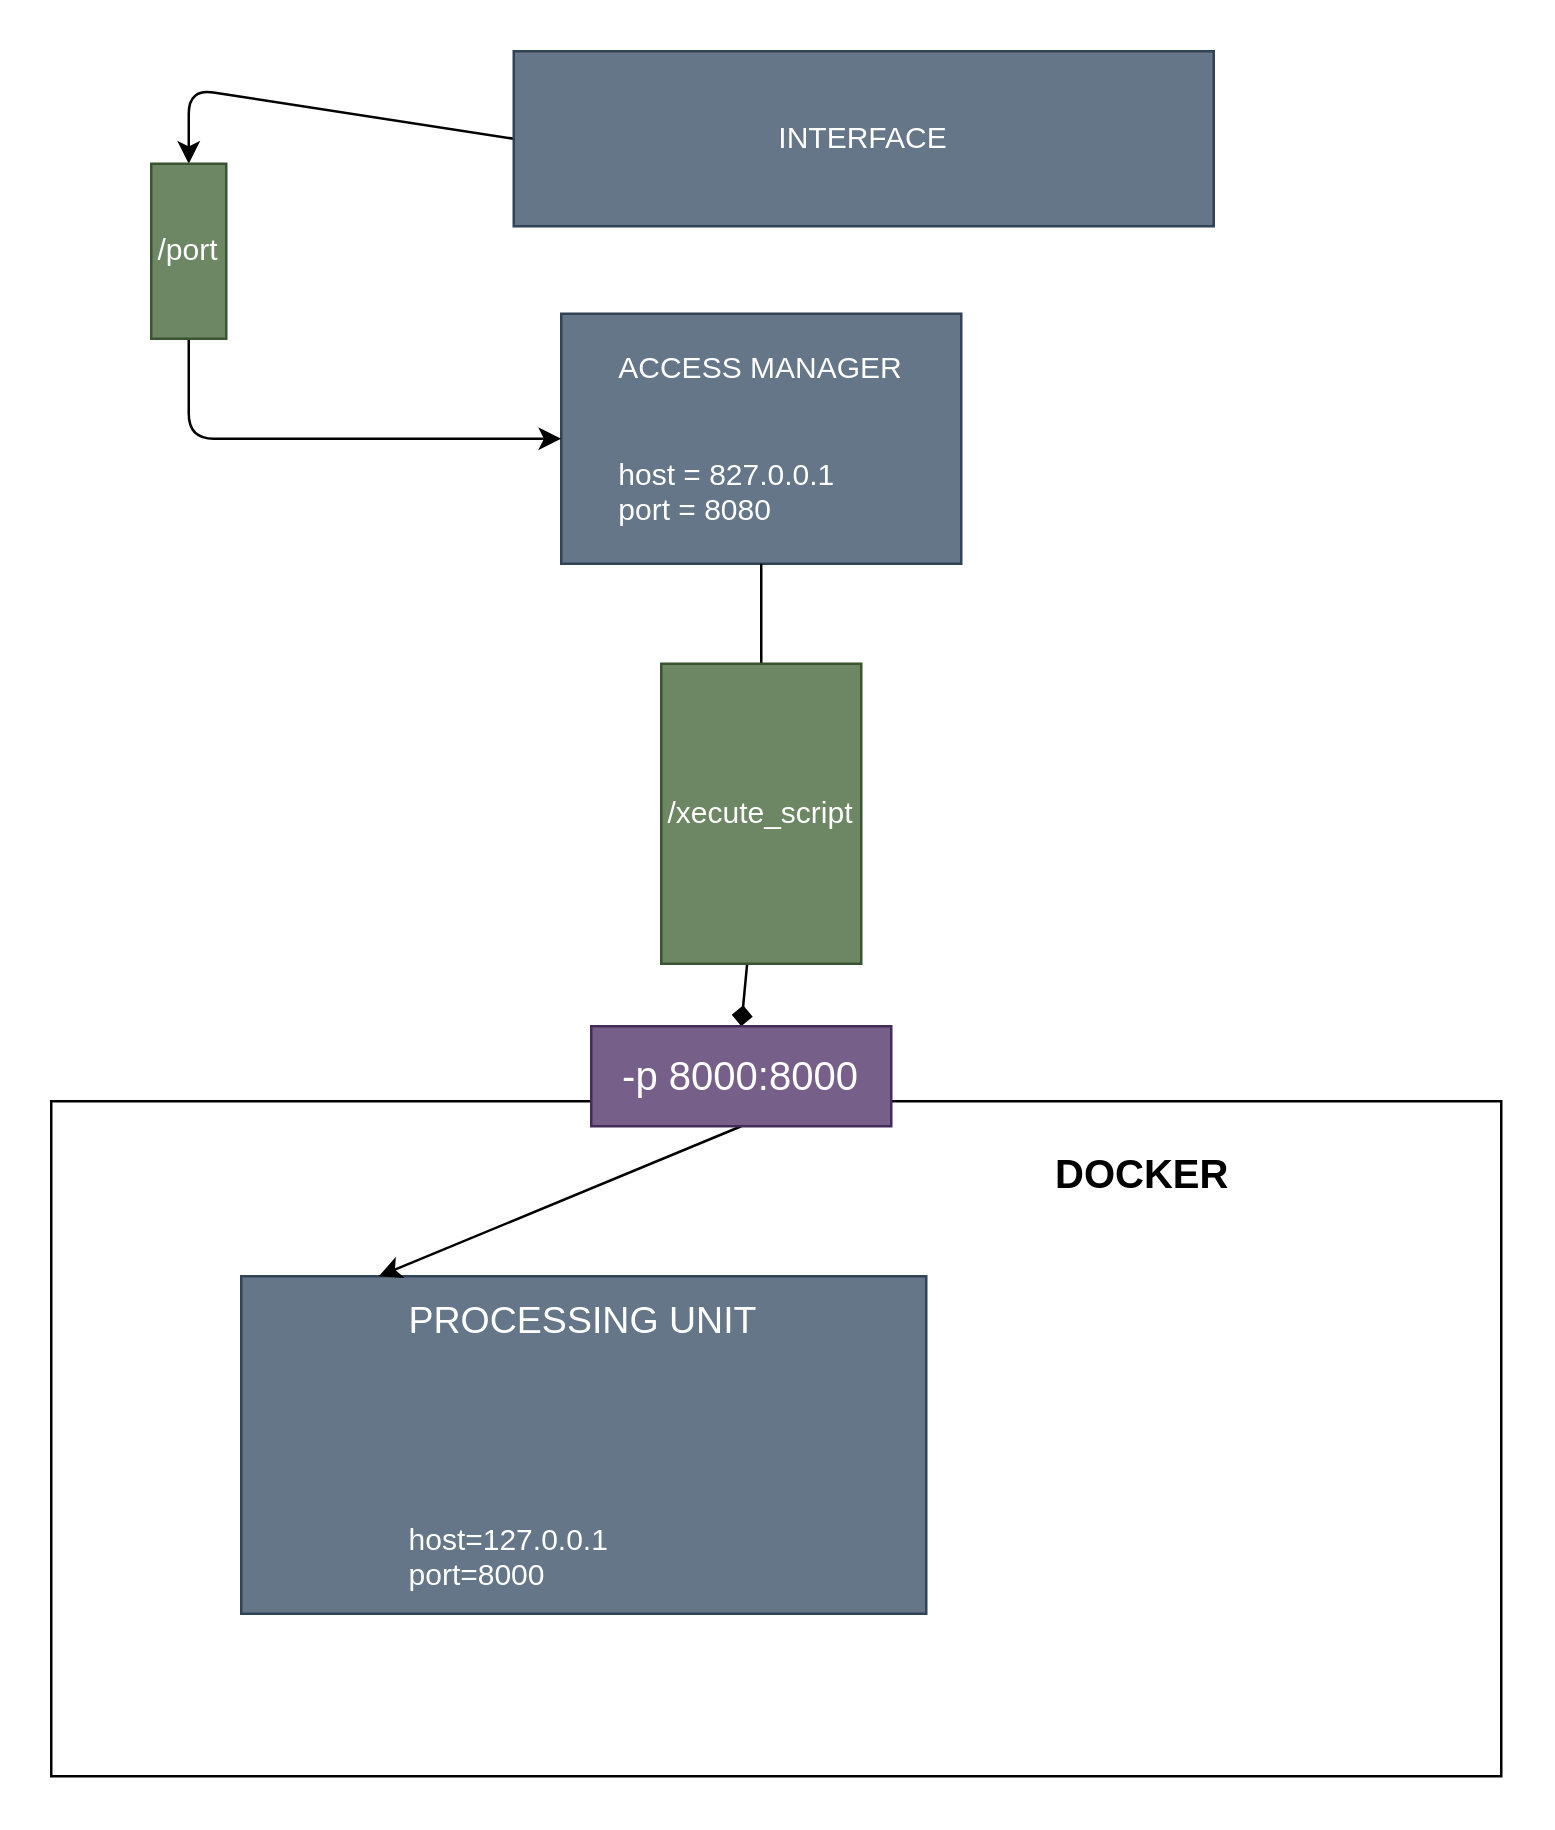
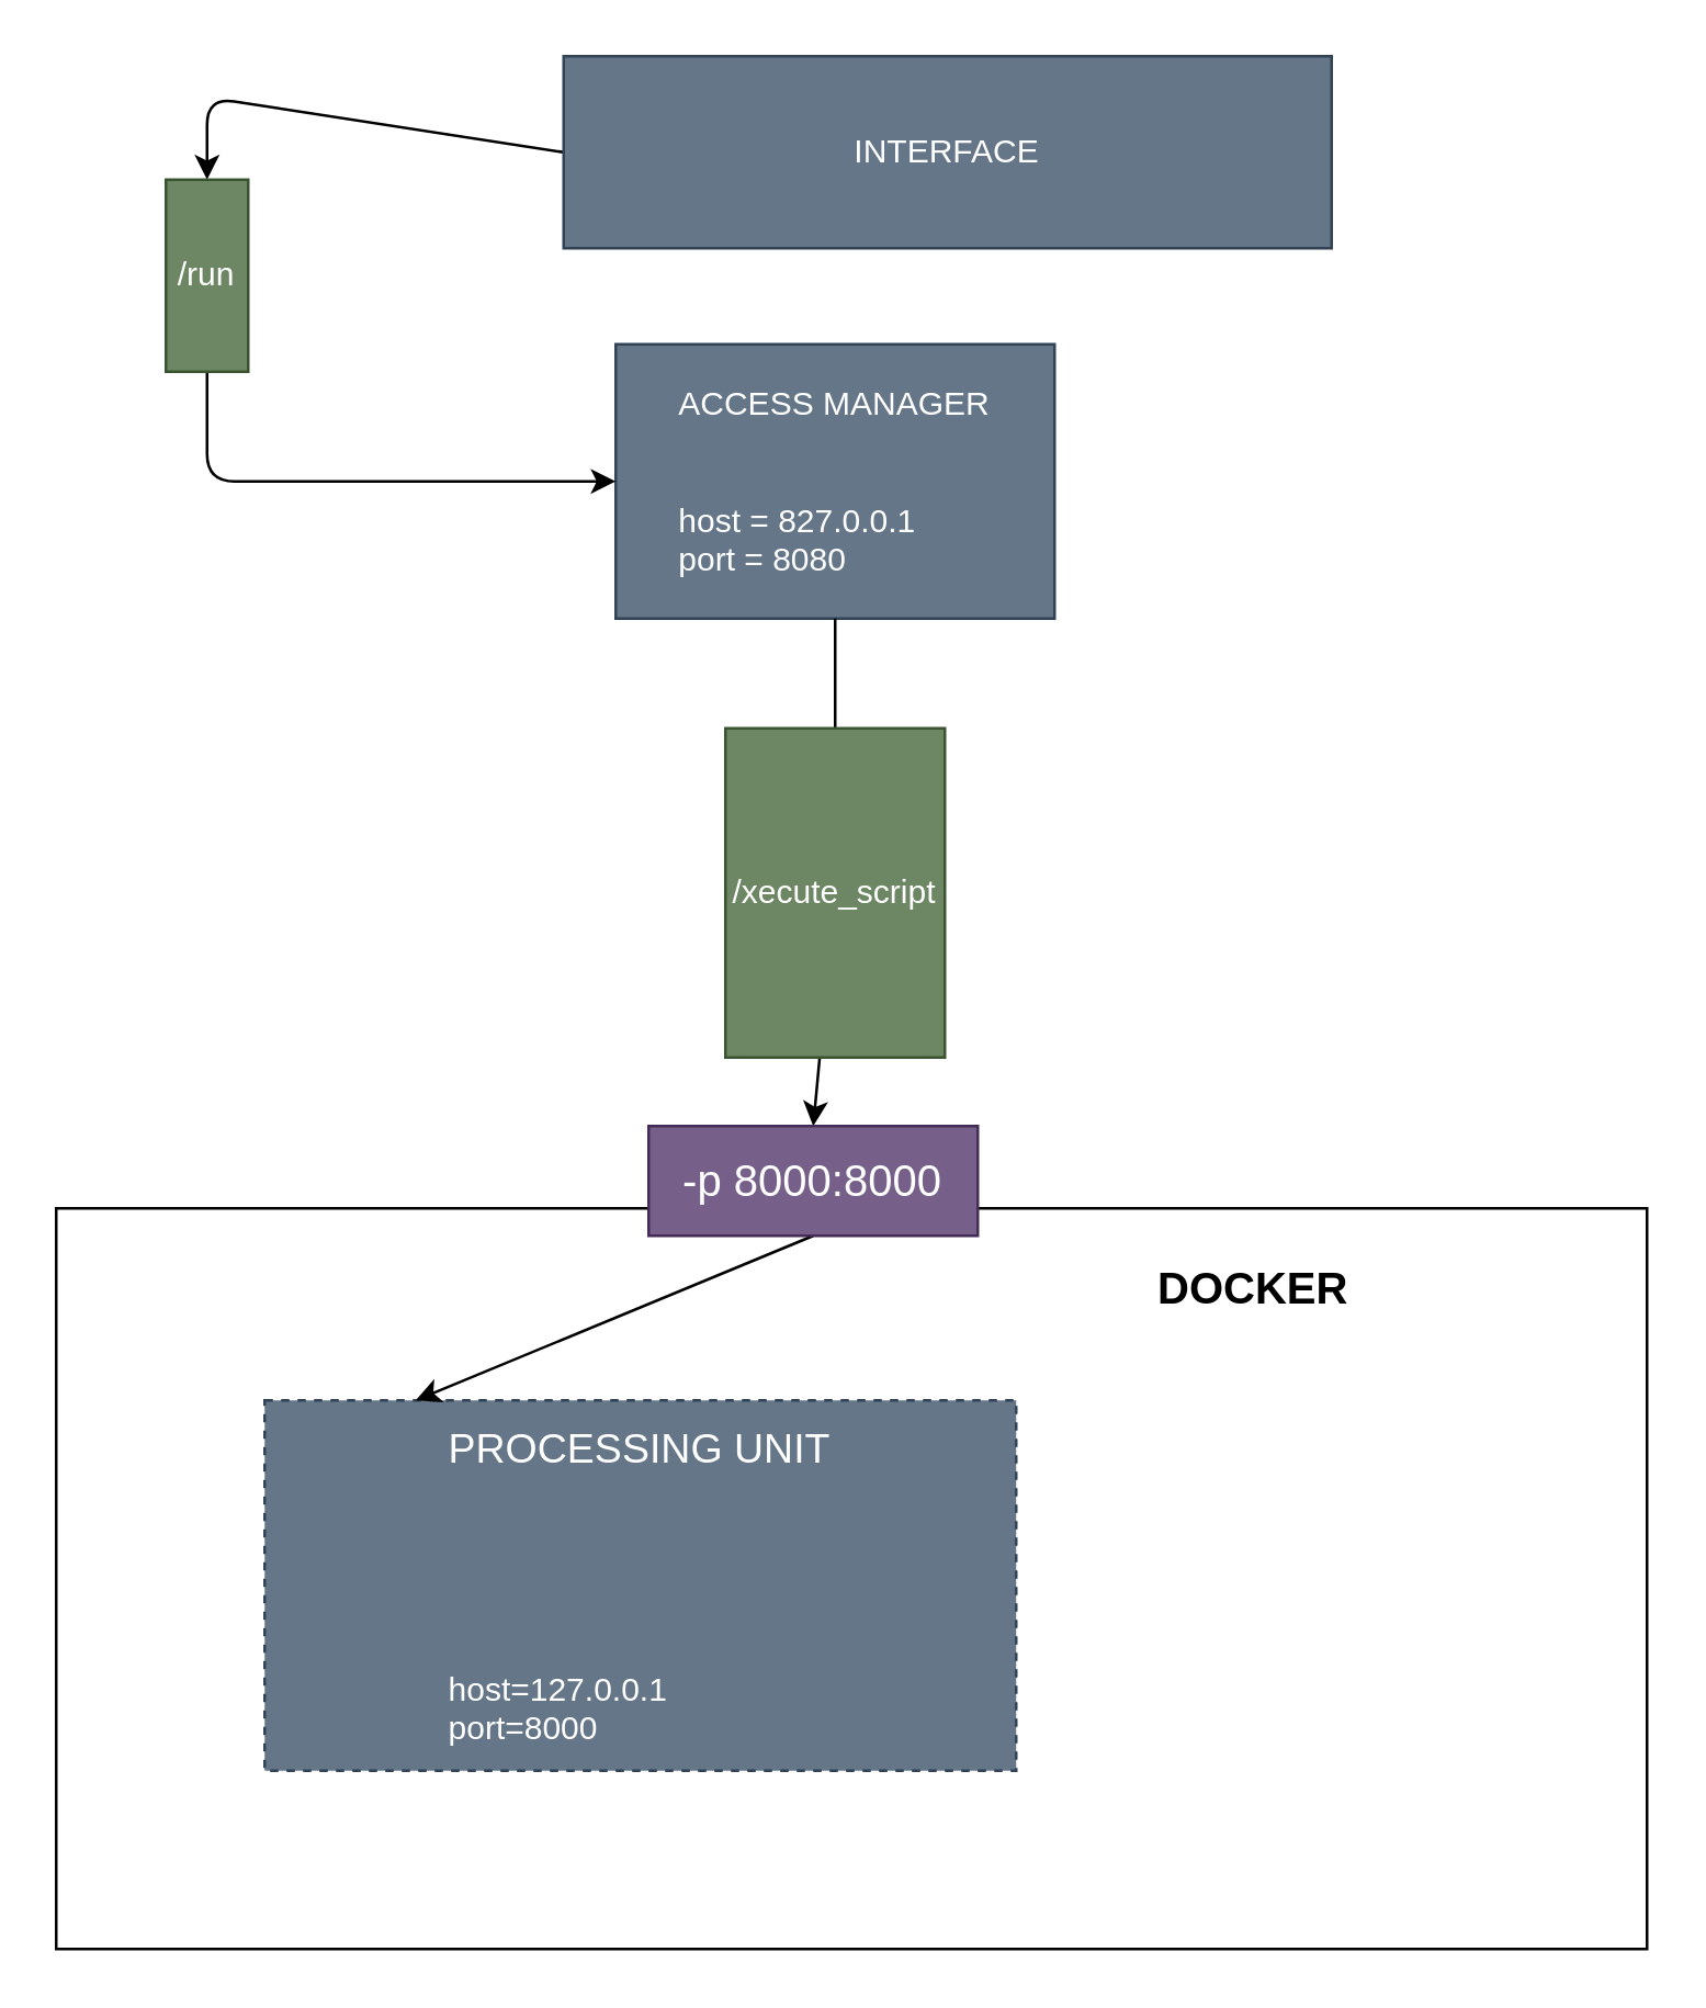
  <mxCell id="0" />
  <mxCell id="1" parent="0" />
- <mxCell id="2" style="edgeStyle=none;html=1;entryX=0.5;entryY=0;entryDx=0;entryDy=0;fontSize=16;startArrow=none;endArrow=diamond;" edge="1" parent="1" source="13" target="11"><mxGeometry relative="1" as="geometry" /></mxCell>
+ <mxCell id="2" style="edgeStyle=none;html=1;entryX=0.5;entryY=0;entryDx=0;entryDy=0;fontSize=16;startArrow=none;" edge="1" parent="1" source="13" target="11"><mxGeometry relative="1" as="geometry" /></mxCell>
  <mxCell id="3" value="ACCESS MANAGER&lt;br&gt;&lt;br&gt;&lt;br&gt;&lt;div style=&quot;text-align: justify;&quot;&gt;&lt;span style=&quot;background-color: initial;&quot;&gt;host = 827.0.0.1&lt;/span&gt;&lt;/div&gt;&lt;div style=&quot;text-align: justify;&quot;&gt;&lt;span style=&quot;background-color: initial;&quot;&gt;port = 8080&lt;/span&gt;&lt;/div&gt;" style="whiteSpace=wrap;html=1;fillColor=#647687;fontColor=#ffffff;strokeColor=#314354;" vertex="1" parent="1"><mxGeometry x="224" y="125" width="160" height="100" as="geometry" /></mxCell>
  <mxCell id="4" style="edgeStyle=none;html=1;exitX=0;exitY=0.5;exitDx=0;exitDy=0;entryX=0;entryY=0.5;entryDx=0;entryDy=0;" edge="1" parent="1" source="5" target="8"><mxGeometry relative="1" as="geometry"><Array as="points"><mxPoint x="75" y="35" /></Array></mxGeometry></mxCell>
  <mxCell id="5" value="INTERFACE" style="whiteSpace=wrap;html=1;fillColor=#647687;fontColor=#ffffff;strokeColor=#314354;" vertex="1" parent="1"><mxGeometry x="205" y="20" width="280" height="70" as="geometry" /></mxCell>
  <mxCell id="6" value="&lt;b&gt;&lt;font style=&quot;font-size: 16px;&quot;&gt;&amp;nbsp; &amp;nbsp; &amp;nbsp; &amp;nbsp; &amp;nbsp; &amp;nbsp; &amp;nbsp; &amp;nbsp; &amp;nbsp; &amp;nbsp; &amp;nbsp; &amp;nbsp; &amp;nbsp; &amp;nbsp; &amp;nbsp; &amp;nbsp; &amp;nbsp; &amp;nbsp; &amp;nbsp; &amp;nbsp; &amp;nbsp; &amp;nbsp; &amp;nbsp; &amp;nbsp; &amp;nbsp; &amp;nbsp; &amp;nbsp; &amp;nbsp; &amp;nbsp; &amp;nbsp; &amp;nbsp; &amp;nbsp; &amp;nbsp; DOCKER&lt;br&gt;&lt;br&gt;&lt;br&gt;&lt;br&gt;&lt;br&gt;&lt;br&gt;&lt;br&gt;&lt;br&gt;&lt;br&gt;&lt;br&gt;&lt;br&gt;&lt;br&gt;&lt;/font&gt;&lt;/b&gt;" style="whiteSpace=wrap;html=1;" vertex="1" parent="1"><mxGeometry x="20" y="440" width="580" height="270" as="geometry" /></mxCell>
  <mxCell id="7" style="edgeStyle=none;html=1;exitX=1;exitY=0.5;exitDx=0;exitDy=0;entryX=0;entryY=0.5;entryDx=0;entryDy=0;" edge="1" parent="1" source="8" target="3"><mxGeometry relative="1" as="geometry"><Array as="points"><mxPoint x="75" y="175" /></Array></mxGeometry></mxCell>
- <mxCell id="8" value="/port" style="whiteSpace=wrap;html=1;fillColor=#6d8764;fontColor=#ffffff;strokeColor=#3A5431;direction=south;" vertex="1" parent="1"><mxGeometry x="60" y="65" width="30" height="70" as="geometry" /></mxCell>
- <mxCell id="9" value="&lt;font style=&quot;font-size: 15px;&quot;&gt;PROCESSING UNIT&lt;br&gt;&lt;/font&gt;&lt;br&gt;&lt;br&gt;&lt;br&gt;&lt;br&gt;&lt;br&gt;&lt;div style=&quot;text-align: left;&quot;&gt;&lt;span style=&quot;background-color: initial;&quot;&gt;host=127.0.0.1&lt;/span&gt;&lt;/div&gt;&lt;div style=&quot;text-align: left;&quot;&gt;&lt;span style=&quot;background-color: initial;&quot;&gt;port=8000&lt;/span&gt;&lt;/div&gt;" style="whiteSpace=wrap;html=1;fillColor=#647687;fontColor=#ffffff;strokeColor=#314354;" vertex="1" parent="1"><mxGeometry x="96" y="510" width="274" height="135" as="geometry" /></mxCell>
+ <mxCell id="8" value="/run" style="whiteSpace=wrap;html=1;fillColor=#6d8764;fontColor=#ffffff;strokeColor=#3A5431;direction=south;" vertex="1" parent="1"><mxGeometry x="60" y="65" width="30" height="70" as="geometry" /></mxCell>
+ <mxCell id="9" value="&lt;font style=&quot;font-size: 15px;&quot;&gt;PROCESSING UNIT&lt;br&gt;&lt;/font&gt;&lt;br&gt;&lt;br&gt;&lt;br&gt;&lt;br&gt;&lt;br&gt;&lt;div style=&quot;text-align: left;&quot;&gt;&lt;span style=&quot;background-color: initial;&quot;&gt;host=127.0.0.1&lt;/span&gt;&lt;/div&gt;&lt;div style=&quot;text-align: left;&quot;&gt;&lt;span style=&quot;background-color: initial;&quot;&gt;port=8000&lt;/span&gt;&lt;/div&gt;" style="whiteSpace=wrap;html=1;fillColor=#647687;fontColor=#ffffff;strokeColor=#314354;dashed=1;" vertex="1" parent="1"><mxGeometry x="96" y="510" width="274" height="135" as="geometry" /></mxCell>
  <mxCell id="10" style="edgeStyle=none;html=1;exitX=0.5;exitY=1;exitDx=0;exitDy=0;entryX=0.201;entryY=0;entryDx=0;entryDy=0;entryPerimeter=0;fontSize=16;" edge="1" parent="1" source="11" target="9"><mxGeometry relative="1" as="geometry"><mxPoint x="280" y="450" as="sourcePoint" /></mxGeometry></mxCell>
  <mxCell id="11" value="-p 8000:8000" style="whiteSpace=wrap;html=1;fontSize=16;fillColor=#76608a;fontColor=#ffffff;strokeColor=#432D57;movable=1;resizable=1;rotatable=1;deletable=1;editable=1;connectable=1;" vertex="1" parent="1"><mxGeometry x="236" y="410" width="120" height="40" as="geometry" /></mxCell>
  <mxCell id="12" value="" style="edgeStyle=none;html=1;entryX=0;entryY=0.5;entryDx=0;entryDy=0;fontSize=16;endArrow=none;" edge="1" parent="1" source="3" target="13"><mxGeometry relative="1" as="geometry"><mxPoint x="302.947" y="225" as="sourcePoint" /><mxPoint x="310" y="275" as="targetPoint" /></mxGeometry></mxCell>
  <mxCell id="13" value="/xecute_script&lt;br&gt;" style="whiteSpace=wrap;html=1;fillColor=#6d8764;fontColor=#ffffff;strokeColor=#3A5431;direction=south;" vertex="1" parent="1"><mxGeometry x="264" y="265" width="80" height="120" as="geometry" /></mxCell>
